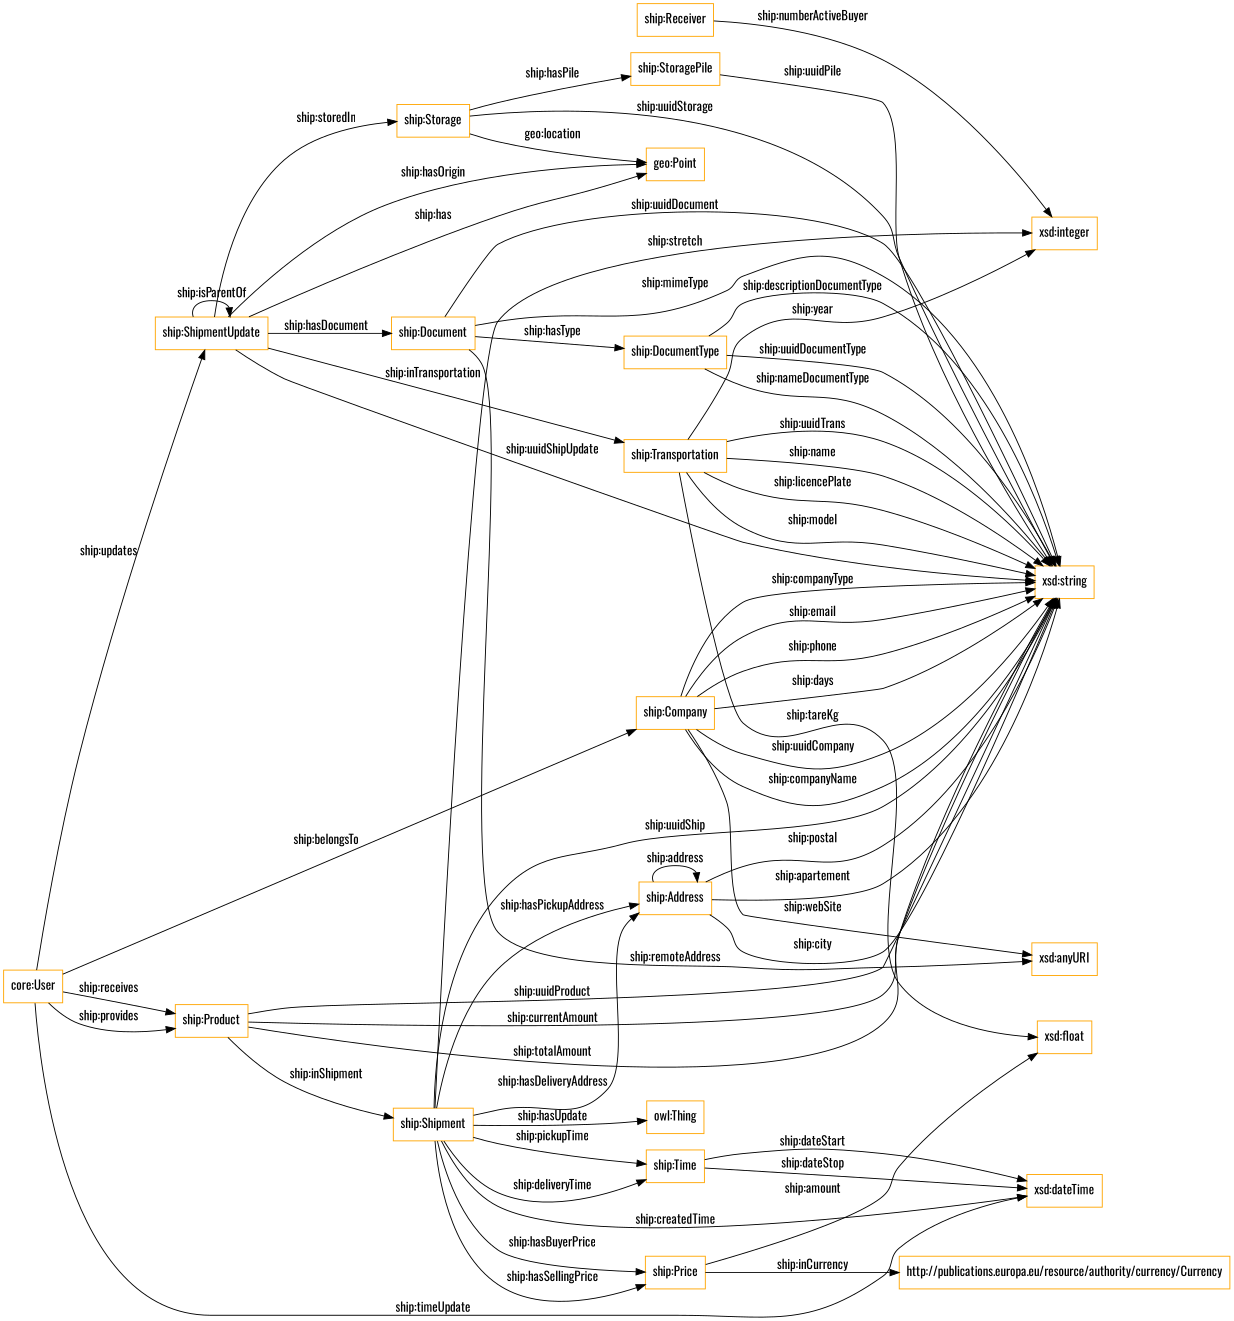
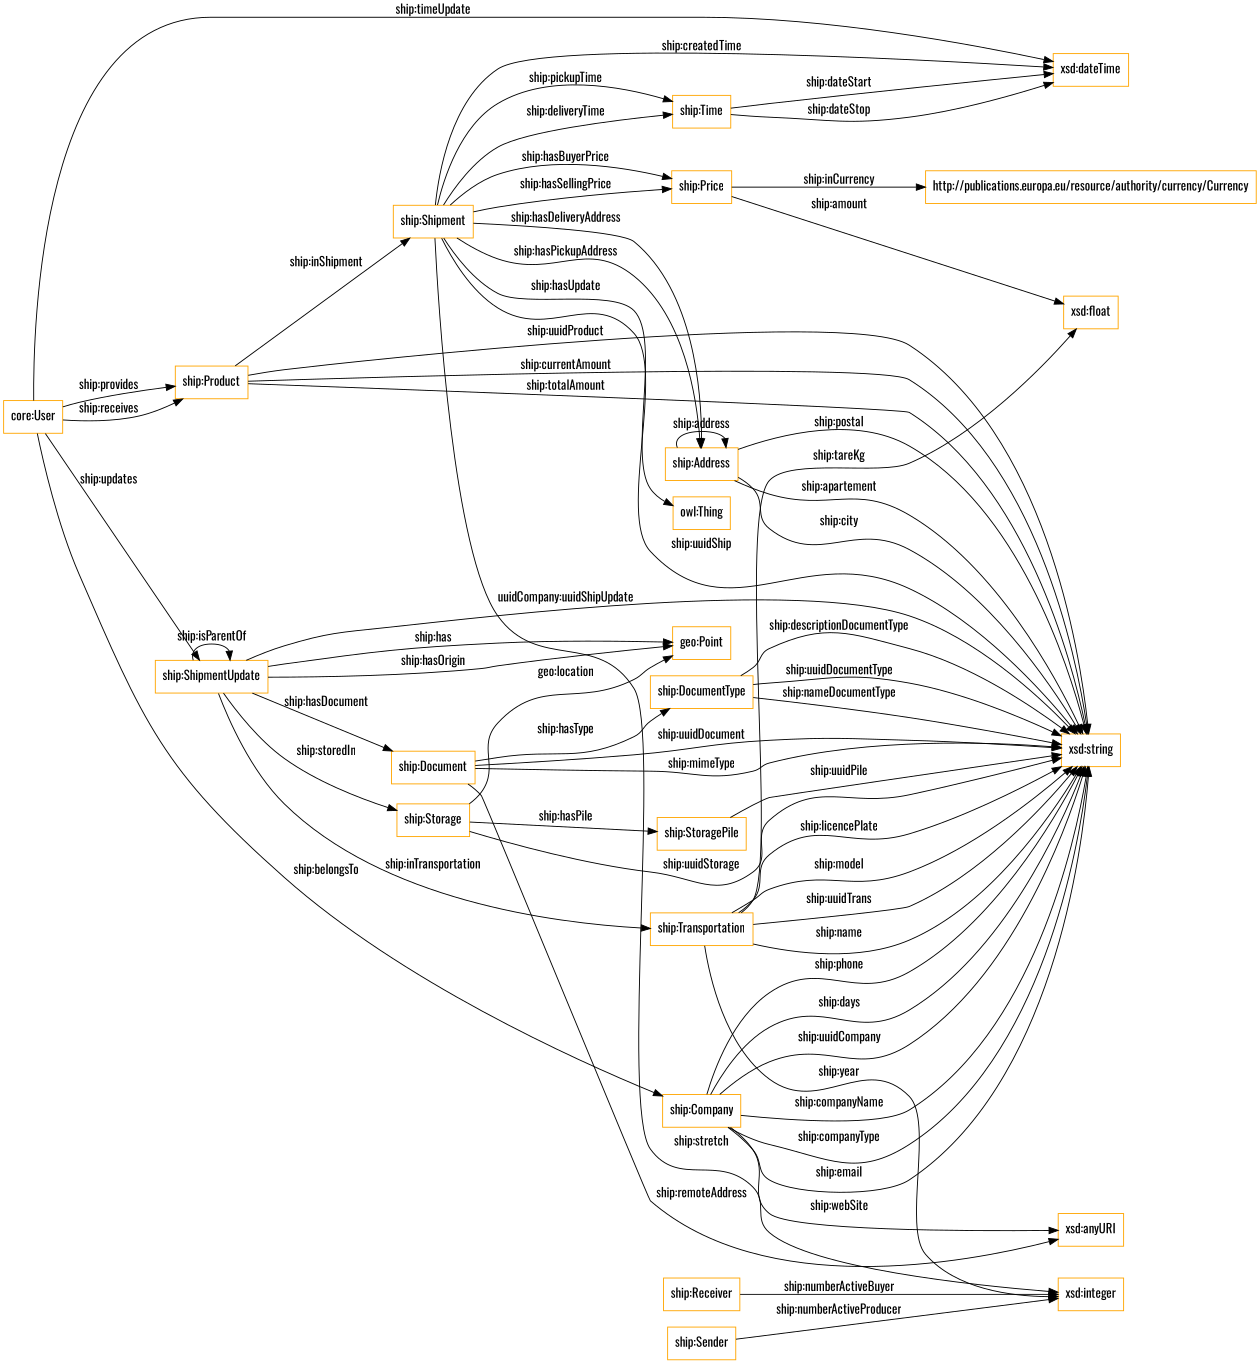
  digraph {
    fontname=Oswald
    rankdir=LR
    node [color=orange fontname=Oswald shape=rectangle]
    edge [fontname=Oswald]
    "ship:Shipment"
    "ship:Address"
    "ship:Price"
    "ship:Time"
    "xsd:dateTime"
    "xsd:string"
    "xsd:integer"
    "owl:Thing"
    "http://publications.europa.eu/resource/authority/currency/Currency"
    "xsd:float"
    "ship:ShipmentUpdate"
    "ship:Document"
    "ship:Storage"
    "ship:Transportation"
    "geo:Point"
    "ship:DocumentType"
    "xsd:anyURI"
    "ship:StoragePile"
    "core:User"
    "ship:Product"
    "ship:Company"
    "ship:Receiver"
+   "ship:Sender"
    "ship:Shipment" -> "ship:Address" [label="ship:hasDeliveryAddress"]
    "ship:Shipment" -> "ship:Address" [label="ship:hasPickupAddress"]
    "ship:Shipment" -> "ship:Price" [label="ship:hasSellingPrice"]
    "ship:Shipment" -> "ship:Price" [label="ship:hasBuyerPrice"]
    "ship:Shipment" -> "ship:Time" [label="ship:deliveryTime"]
    "ship:Shipment" -> "ship:Time" [label="ship:pickupTime"]
    "ship:Shipment" -> "xsd:dateTime" [label="ship:createdTime"]
    "ship:Shipment" -> "xsd:string" [label="ship:uuidShip"]
    "ship:Shipment" -> "xsd:integer" [label="ship:stretch"]
    "ship:Shipment" -> "owl:Thing" [label="ship:hasUpdate"]
    "ship:Address" -> "ship:Address" [label="ship:address"]
    "ship:Address" -> "xsd:string" [label="ship:city"]
    "ship:Address" -> "xsd:string" [label="ship:postal"]
    "ship:Address" -> "xsd:string" [label="ship:apartement"]
    "ship:Price" -> "http://publications.europa.eu/resource/authority/currency/Currency" [label="ship:inCurrency"]
    "ship:Price" -> "xsd:float" [label="ship:amount"]
    "ship:Time" -> "xsd:dateTime" [label="ship:dateStop"]
    "ship:Time" -> "xsd:dateTime" [label="ship:dateStart"]
-   "ship:ShipmentUpdate" -> "xsd:string" [label="ship:uuidShipUpdate"]
+   "ship:ShipmentUpdate" -> "xsd:string" [label="uuidCompany:uuidShipUpdate"]
    "ship:ShipmentUpdate" -> "ship:ShipmentUpdate" [label="ship:isParentOf"]
    "ship:ShipmentUpdate" -> "ship:Document" [label="ship:hasDocument"]
    "ship:ShipmentUpdate" -> "ship:Storage" [label="ship:storedIn"]
    "ship:ShipmentUpdate" -> "ship:Transportation" [label="ship:inTransportation"]
    "ship:ShipmentUpdate" -> "geo:Point" [label="ship:has"]
    "ship:ShipmentUpdate" -> "geo:Point" [label="ship:hasOrigin"]
    "ship:Document" -> "xsd:string" [label="ship:uuidDocument"]
    "ship:Document" -> "xsd:string" [label="ship:mimeType"]
    "ship:Document" -> "ship:DocumentType" [label="ship:hasType"]
    "ship:Document" -> "xsd:anyURI" [label="ship:remoteAddress"]
    "ship:Storage" -> "xsd:string" [label="ship:uuidStorage"]
    "ship:Storage" -> "geo:Point" [label="geo:location"]
    "ship:Storage" -> "ship:StoragePile" [label="ship:hasPile"]
    "ship:Transportation" -> "xsd:string" [label="ship:licencePlate"]
    "ship:Transportation" -> "xsd:string" [label="ship:model"]
    "ship:Transportation" -> "xsd:string" [label="ship:uuidTrans"]
    "ship:Transportation" -> "xsd:string" [label="ship:name"]
    "ship:Transportation" -> "xsd:integer" [label="ship:year"]
    "ship:Transportation" -> "xsd:float" [label="ship:tareKg"]
    "ship:DocumentType" -> "xsd:string" [label="ship:nameDocumentType"]
    "ship:DocumentType" -> "xsd:string" [label="ship:descriptionDocumentType"]
    "ship:DocumentType" -> "xsd:string" [label="ship:uuidDocumentType"]
    "ship:StoragePile" -> "xsd:string" [label="ship:uuidPile"]
    "core:User" -> "xsd:dateTime" [label="ship:timeUpdate"]
    "core:User" -> "ship:ShipmentUpdate" [label="ship:updates"]
    "core:User" -> "ship:Product" [label="ship:receives"]
    "core:User" -> "ship:Product" [label="ship:provides"]
    "core:User" -> "ship:Company" [label="ship:belongsTo"]
    "ship:Product" -> "ship:Shipment" [label="ship:inShipment"]
    "ship:Product" -> "xsd:string" [label="ship:uuidProduct"]
    "ship:Product" -> "xsd:string" [label="ship:currentAmount"]
    "ship:Product" -> "xsd:string" [label="ship:totalAmount"]
    "ship:Company" -> "xsd:string" [label="ship:companyType"]
    "ship:Company" -> "xsd:string" [label="ship:email"]
    "ship:Company" -> "xsd:string" [label="ship:phone"]
    "ship:Company" -> "xsd:string" [label="ship:days"]
    "ship:Company" -> "xsd:string" [label="ship:uuidCompany"]
    "ship:Company" -> "xsd:string" [label="ship:companyName"]
    "ship:Company" -> "xsd:anyURI" [label="ship:webSite"]
    "ship:Receiver" -> "xsd:integer" [label="ship:numberActiveBuyer"]
+   "ship:Sender" -> "xsd:integer" [label="ship:numberActiveProducer"]
  }
